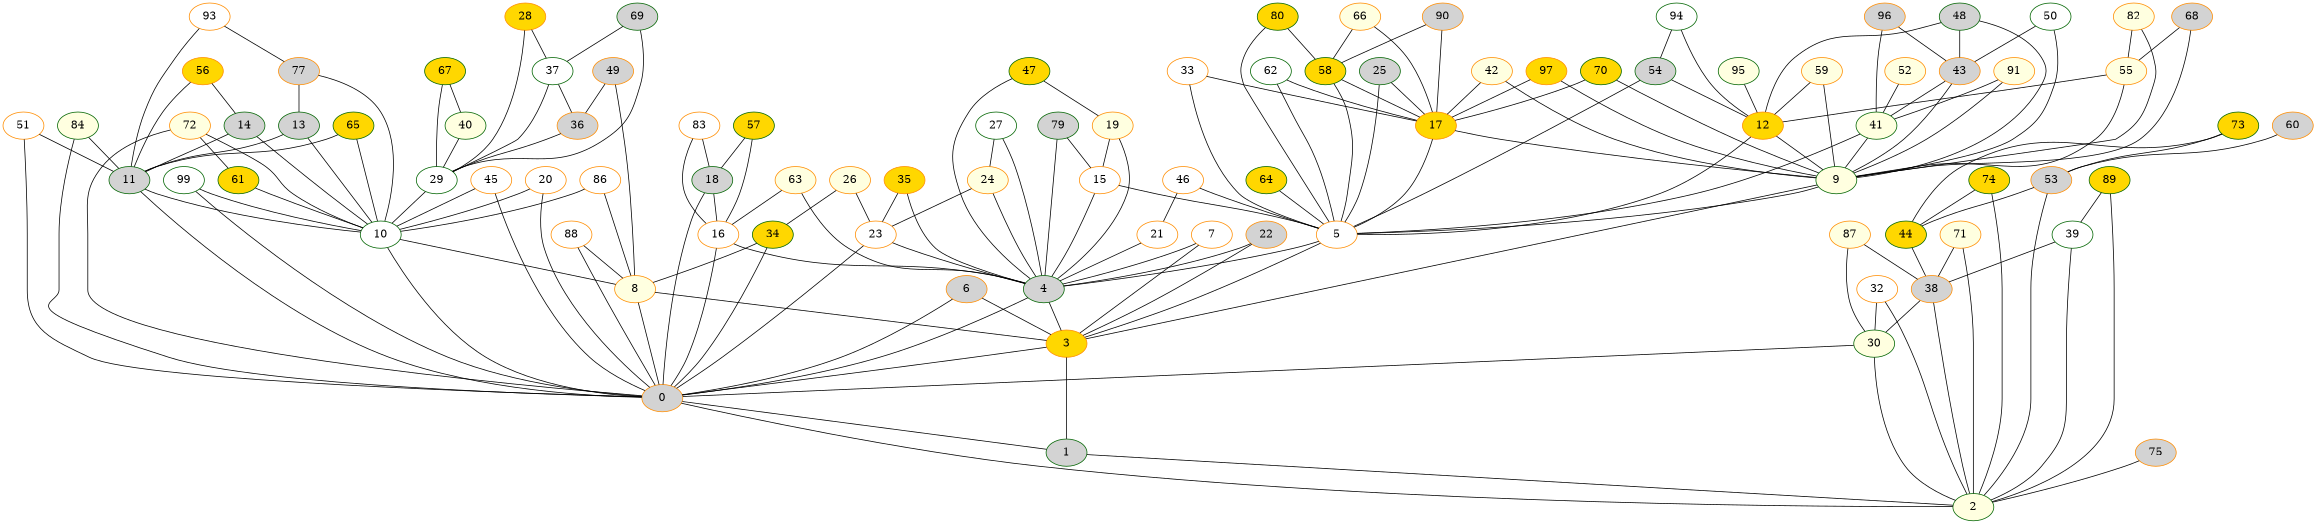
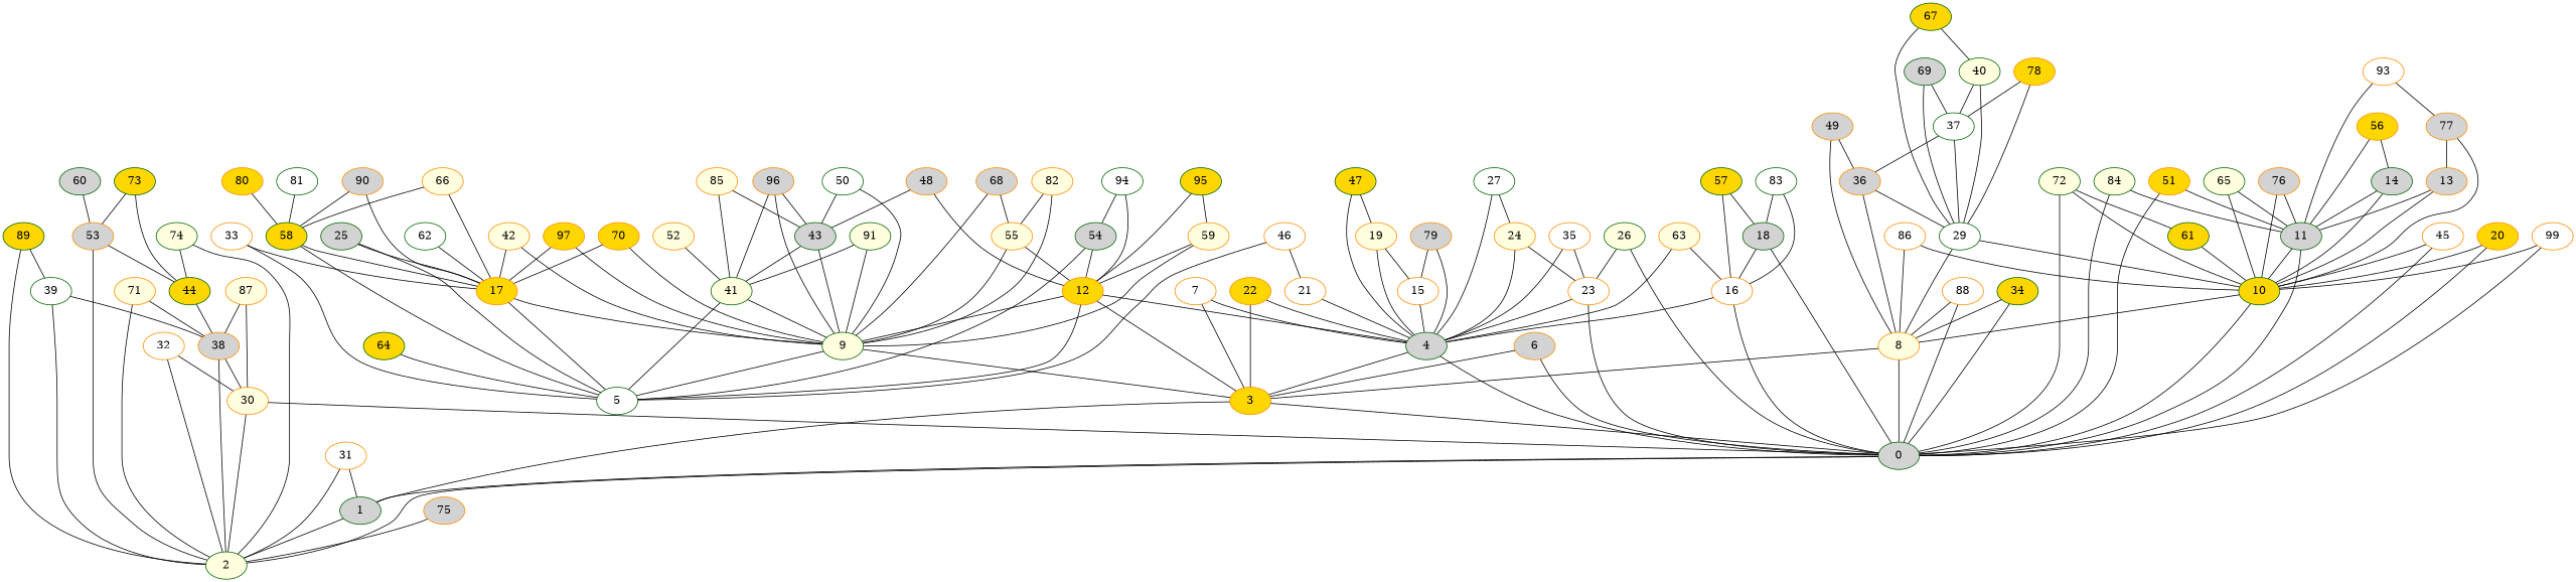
  graph {
    node [color=darkorange fillcolor=lightgrey style=filled]
    8 [fillcolor=lightyellow]
-   0
+   0 [color=darkgreen]
    3 [fillcolor=gold]
    2 [color=darkgreen fillcolor=lightyellow]
    1 [color=darkgreen]
    36
    29 [color=darkgreen fillcolor=white]
-   10 [color=darkgreen fillcolor=white]
+   10 [color=darkgreen fillcolor=gold]
    50 [color=darkgreen fillcolor=white]
    9 [color=darkgreen fillcolor=lightyellow]
-   43
-   5 [fillcolor=white]
+   43 [color=darkgreen]
+   5 [color=darkgreen fillcolor=white]
    41 [color=darkgreen fillcolor=lightyellow]
    4 [color=darkgreen]
-   78 [fillcolor=gold label=28]
+   78 [fillcolor=gold]
    37 [color=darkgreen fillcolor=white]
-   51 [fillcolor=white]
+   51 [fillcolor=gold]
    11 [color=darkgreen]
-   79 [color=darkgreen]
+   79
    15 [fillcolor=white]
    38
-   30 [color=darkgreen fillcolor=lightyellow]
+   30 [fillcolor=lightyellow]
    52 [fillcolor=lightyellow]
-   80 [color=darkgreen fillcolor=gold]
+   80 [fillcolor=gold]
    58 [color=darkgreen fillcolor=gold]
    17 [fillcolor=gold]
    39 [color=darkgreen fillcolor=white]
    53
    44 [color=darkgreen fillcolor=gold]
+   81 [color=darkgreen fillcolor=white]
    12 [fillcolor=gold]
    40 [color=darkgreen fillcolor=lightyellow]
    54 [color=darkgreen]
    82 [fillcolor=lightyellow]
    55 [fillcolor=lightyellow]
-   13 [color=darkgreen]
-   83 [fillcolor=white]
+   13
+   83 [color=darkgreen fillcolor=white]
    18 [color=darkgreen]
    16 [fillcolor=white]
    14 [color=darkgreen]
    42 [fillcolor=lightyellow]
    56 [fillcolor=gold]
    84 [color=darkgreen fillcolor=lightyellow]
    57 [color=darkgreen fillcolor=gold]
+   85 [fillcolor=lightyellow]
    86 [fillcolor=white]
    45 [fillcolor=white]
    59 [fillcolor=lightyellow]
    87 [fillcolor=lightyellow]
    46 [fillcolor=white]
    21 [fillcolor=white]
-   60
+   60 [color=darkgreen]
    88 [fillcolor=white]
    19 [fillcolor=lightyellow]
    47 [color=darkgreen fillcolor=gold]
    61 [color=darkgreen fillcolor=gold]
    89 [color=darkgreen fillcolor=gold]
-   20 [fillcolor=white]
-   48 [color=darkgreen]
+   20 [fillcolor=gold]
+   48
    62 [color=darkgreen fillcolor=white]
    90
    49
    63 [fillcolor=lightyellow]
-   91 [fillcolor=lightyellow]
-   22
+   91 [color=darkgreen fillcolor=lightyellow]
+   22 [fillcolor=gold]
    64 [color=darkgreen fillcolor=gold]
    23 [fillcolor=white]
-   65 [color=darkgreen fillcolor=gold]
+   65 [color=darkgreen fillcolor=lightyellow]
    93 [fillcolor=white]
    77
    24 [fillcolor=lightyellow]
    66 [fillcolor=lightyellow]
    94 [color=darkgreen fillcolor=white]
    25 [color=darkgreen]
    67 [color=darkgreen fillcolor=gold]
-   95 [color=darkgreen fillcolor=lightyellow]
-   26 [fillcolor=lightyellow]
+   95 [color=darkgreen fillcolor=gold]
+   26 [color=darkgreen fillcolor=lightyellow]
    68
    96
    27 [color=darkgreen fillcolor=white]
    69 [color=darkgreen]
    97 [fillcolor=gold]
-   70 [color=darkgreen fillcolor=gold]
+   70 [fillcolor=gold]
    71 [fillcolor=lightyellow]
-   99 [color=darkgreen fillcolor=white]
-   72 [fillcolor=lightyellow]
+   99 [fillcolor=white]
+   72 [color=darkgreen fillcolor=lightyellow]
+   31 [fillcolor=white]
    73 [color=darkgreen fillcolor=gold]
    32 [fillcolor=white]
-   74 [color=darkgreen fillcolor=gold]
+   74 [color=darkgreen fillcolor=lightyellow]
    33 [fillcolor=white]
    75
    6
    34 [color=darkgreen fillcolor=gold]
+   76
    7 [fillcolor=white]
-   35 [fillcolor=gold]
+   35 [fillcolor=white]
    8 -- 0
    8 -- 3
    0 -- 2
    0 -- 1
    3 -- 0
    3 -- 1
    1 -- 2
+   36 -- 8
    36 -- 29
+   29 -- 8
    29 -- 10
    10 -- 8
    10 -- 0
    50 -- 9
    50 -- 43
    9 -- 3
    9 -- 5
    43 -- 9
    43 -- 41
-   5 -- 3
-   5 -- 4
+   12 -- 3
+   12 -- 4
    41 -- 9
    41 -- 5
    4 -- 0
    4 -- 3
    78 -- 29
    78 -- 37
    37 -- 36
    37 -- 29
    51 -- 0
    51 -- 11
    11 -- 0
    11 -- 10
    79 -- 4
    79 -- 15
-   15 -- 5
    15 -- 4
    38 -- 2
    38 -- 30
    30 -- 0
    30 -- 2
    52 -- 41
-   80 -- 5
    80 -- 58
    58 -- 5
    58 -- 17
    17 -- 9
    17 -- 5
    39 -- 2
    39 -- 38
    53 -- 2
    53 -- 44
    44 -- 38
+   81 -- 58
    12 -- 9
    12 -- 5
    40 -- 29
+   40 -- 37
    54 -- 5
    54 -- 12
    82 -- 9
    82 -- 55
    55 -- 9
    55 -- 12
    13 -- 10
    13 -- 11
    83 -- 18
    83 -- 16
    18 -- 0
    18 -- 16
    16 -- 0
    16 -- 4
    14 -- 10
    14 -- 11
    42 -- 9
    42 -- 17
    56 -- 11
    56 -- 14
    84 -- 0
    84 -- 11
    57 -- 18
    57 -- 16
+   85 -- 43
+   85 -- 41
    86 -- 8
    86 -- 10
    45 -- 0
    45 -- 10
    59 -- 9
    59 -- 12
    87 -- 38
    87 -- 30
    46 -- 5
    46 -- 21
    21 -- 4
    60 -- 53
    88 -- 8
    88 -- 0
    19 -- 4
    19 -- 15
    47 -- 4
    47 -- 19
    61 -- 10
    89 -- 2
    89 -- 39
    20 -- 0
    20 -- 10
-   48 -- 9
+   96 -- 9
    48 -- 43
    48 -- 12
-   62 -- 5
    62 -- 17
    90 -- 58
    90 -- 17
    49 -- 8
    49 -- 36
    63 -- 4
    63 -- 16
    91 -- 9
    91 -- 41
    22 -- 3
    22 -- 4
    64 -- 5
    23 -- 0
    23 -- 4
    65 -- 10
    65 -- 11
    93 -- 11
    93 -- 77
    77 -- 10
    77 -- 13
    24 -- 4
    24 -- 23
    66 -- 58
    66 -- 17
    94 -- 12
    94 -- 54
    25 -- 5
    25 -- 17
    67 -- 29
    67 -- 40
    95 -- 12
-   26 -- 34
+   95 -- 59
+   26 -- 0
    26 -- 23
    68 -- 9
    68 -- 55
    96 -- 43
    96 -- 41
    27 -- 4
    27 -- 24
    69 -- 29
    69 -- 37
    97 -- 9
    97 -- 17
    70 -- 9
    70 -- 17
    71 -- 2
    71 -- 38
    99 -- 0
    99 -- 10
    72 -- 0
    72 -- 10
    72 -- 61
+   31 -- 2
+   31 -- 1
    73 -- 53
    73 -- 44
    32 -- 2
    32 -- 30
    74 -- 2
    74 -- 44
    33 -- 5
    33 -- 17
    75 -- 2
    6 -- 0
    6 -- 3
    34 -- 8
    34 -- 0
+   76 -- 10
+   76 -- 11
    7 -- 3
    7 -- 4
    35 -- 4
    35 -- 23
  }
